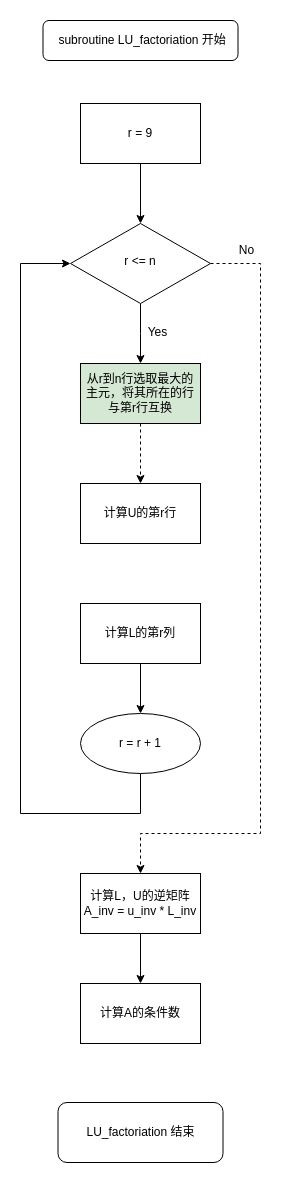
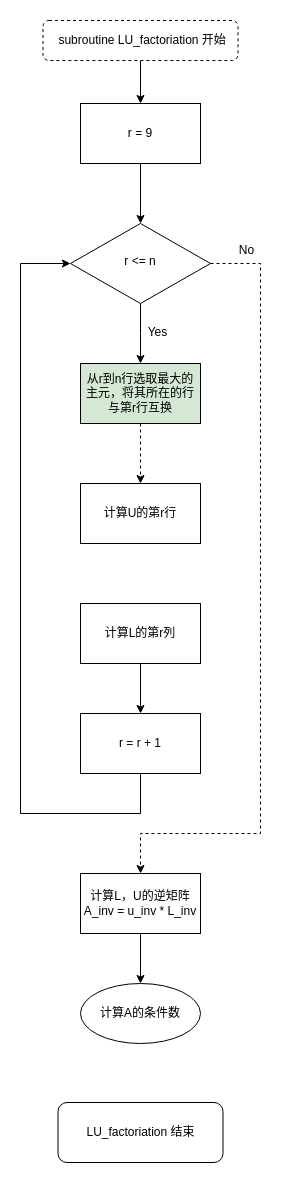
  <mxCell id="0" />
  <mxCell id="1" parent="0" />
- <mxCell id="3" value="&amp;nbsp;subroutine LU_factoriation 开始" style="rounded=1;whiteSpace=wrap;html=1;fontSize=12;glass=0;strokeWidth=1;shadow=0;" parent="1" vertex="1"><mxGeometry x="42.5" y="20" width="195" height="40" as="geometry" /></mxCell>
+ <mxCell id="2" style="edgeStyle=orthogonalEdgeStyle;rounded=0;orthogonalLoop=1;jettySize=auto;html=1;entryX=0.5;entryY=0;entryDx=0;entryDy=0;" parent="1" source="3" target="8" edge="1"><mxGeometry relative="1" as="geometry" /></mxCell>
+ <mxCell id="3" value="&amp;nbsp;subroutine LU_factoriation 开始" style="rounded=1;whiteSpace=wrap;html=1;fontSize=12;glass=0;strokeWidth=1;shadow=0;dashed=1;" parent="1" vertex="1"><mxGeometry x="42.5" y="20" width="195" height="40" as="geometry" /></mxCell>
  <mxCell id="4" style="edgeStyle=orthogonalEdgeStyle;rounded=0;orthogonalLoop=1;jettySize=auto;html=1;" parent="1" source="6" edge="1"><mxGeometry relative="1" as="geometry"><mxPoint x="140" y="363" as="targetPoint" /></mxGeometry></mxCell>
  <mxCell id="5" style="edgeStyle=orthogonalEdgeStyle;rounded=0;orthogonalLoop=1;jettySize=auto;html=1;dashed=1;" edge="1" parent="1" source="6" target="20"><mxGeometry relative="1" as="geometry"><mxPoint x="250" y="854.6" as="targetPoint" /><Array as="points"><mxPoint x="260" y="263" /><mxPoint x="260" y="833" /><mxPoint x="140" y="833" /></Array></mxGeometry></mxCell>
  <mxCell id="6" value="r &amp;lt;= n" style="rhombus;whiteSpace=wrap;html=1;shadow=0;fontFamily=Helvetica;fontSize=12;align=center;strokeWidth=1;spacing=6;spacingTop=-4;" parent="1" vertex="1"><mxGeometry x="70" y="223" width="140" height="80" as="geometry" /></mxCell>
  <mxCell id="7" value="" style="edgeStyle=orthogonalEdgeStyle;rounded=0;orthogonalLoop=1;jettySize=auto;html=1;" parent="1" source="8" target="6" edge="1"><mxGeometry relative="1" as="geometry" /></mxCell>
  <mxCell id="8" value="r = 9" style="rounded=0;whiteSpace=wrap;html=1;" parent="1" vertex="1"><mxGeometry x="80" y="103" width="120" height="60" as="geometry" /></mxCell>
  <mxCell id="9" value="Yes" style="text;html=1;resizable=0;autosize=1;align=center;verticalAlign=middle;points=[];fillColor=none;strokeColor=none;rounded=0;" parent="1" vertex="1"><mxGeometry x="142" y="322" width="30" height="20" as="geometry" /></mxCell>
  <mxCell id="10" value="No" style="text;html=1;resizable=0;autosize=1;align=center;verticalAlign=middle;points=[];fillColor=none;strokeColor=none;rounded=0;" parent="1" vertex="1"><mxGeometry x="231" y="240" width="30" height="20" as="geometry" /></mxCell>
  <mxCell id="11" value="LU_factoriation 结束" style="rounded=1;whiteSpace=wrap;html=1;" parent="1" vertex="1"><mxGeometry x="57.5" y="1102" width="165" height="60" as="geometry" /></mxCell>
  <mxCell id="12" value="" style="edgeStyle=orthogonalEdgeStyle;rounded=0;orthogonalLoop=1;jettySize=auto;html=1;dashed=1;" edge="1" parent="1" source="13" target="14"><mxGeometry relative="1" as="geometry" /></mxCell>
  <mxCell id="13" value="从r到n行选取最大的主元，将其所在的行与第r行互换" style="rounded=0;whiteSpace=wrap;html=1;fillColor=#d5e8d4;" vertex="1" parent="1"><mxGeometry x="80" y="363" width="120" height="60" as="geometry" /></mxCell>
  <mxCell id="14" value="计算U的第r行" style="rounded=0;whiteSpace=wrap;html=1;" vertex="1" parent="1"><mxGeometry x="80" y="483" width="120" height="60" as="geometry" /></mxCell>
  <mxCell id="15" value="" style="edgeStyle=orthogonalEdgeStyle;rounded=0;orthogonalLoop=1;jettySize=auto;html=1;" edge="1" parent="1" source="16" target="18"><mxGeometry relative="1" as="geometry" /></mxCell>
  <mxCell id="16" value="计算L的第r列" style="whiteSpace=wrap;html=1;rounded=0;" vertex="1" parent="1"><mxGeometry x="80" y="603" width="120" height="60" as="geometry" /></mxCell>
  <mxCell id="17" style="edgeStyle=orthogonalEdgeStyle;rounded=0;orthogonalLoop=1;jettySize=auto;html=1;entryX=0;entryY=0.5;entryDx=0;entryDy=0;" edge="1" parent="1" source="18" target="6"><mxGeometry relative="1" as="geometry"><Array as="points"><mxPoint x="140" y="813" /><mxPoint x="20" y="813" /><mxPoint x="20" y="263" /></Array></mxGeometry></mxCell>
- <mxCell id="18" value="r = r + 1" style="ellipse;whiteSpace=wrap;html=1;" vertex="1" parent="1"><mxGeometry x="80" y="713" width="120" height="60" as="geometry" /></mxCell>
+ <mxCell id="18" value="r = r + 1" style="rounded=0;whiteSpace=wrap;html=1;" vertex="1" parent="1"><mxGeometry x="80" y="713" width="120" height="60" as="geometry" /></mxCell>
  <mxCell id="19" value="" style="edgeStyle=orthogonalEdgeStyle;rounded=0;orthogonalLoop=1;jettySize=auto;html=1;" edge="1" parent="1" source="20" target="21"><mxGeometry relative="1" as="geometry" /></mxCell>
  <mxCell id="20" value="计算L，U的逆矩阵&lt;br&gt;A_inv = u_inv * L_inv" style="rounded=0;whiteSpace=wrap;html=1;" vertex="1" parent="1"><mxGeometry x="80" y="873" width="120" height="60" as="geometry" /></mxCell>
- <mxCell id="21" value="计算A的条件数" style="whiteSpace=wrap;html=1;rounded=0;" vertex="1" parent="1"><mxGeometry x="80" y="983" width="120" height="60" as="geometry" /></mxCell>
+ <mxCell id="21" value="计算A的条件数" style="ellipse;whiteSpace=wrap;html=1;" vertex="1" parent="1"><mxGeometry x="80" y="983" width="120" height="60" as="geometry" /></mxCell>
